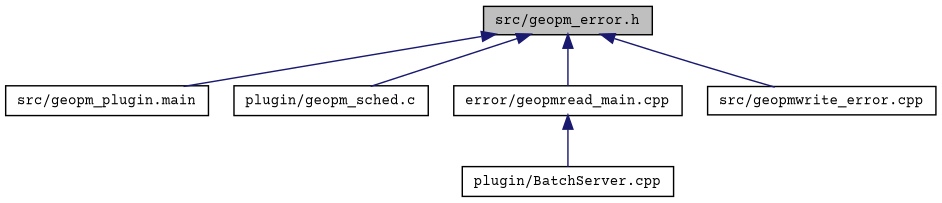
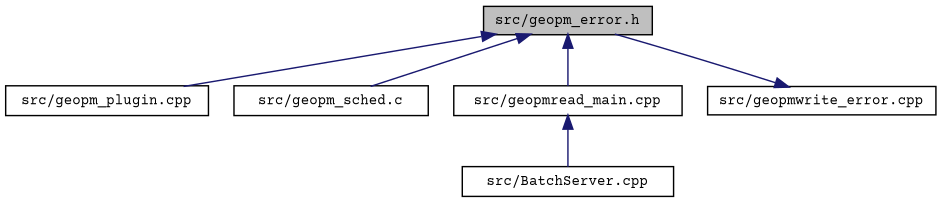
  digraph {
    fontname="Courier Prime"
    node [color=black fillcolor=white fontname="Courier Prime" fontsize=10 shape=record style=filled]
    edge [color=midnightblue dir=back fontname="Courier Prime" fontsize=10 labelfontname=Helvetica labelfontsize=10 style=solid]
    n1 [fillcolor=grey75 fontcolor=black height=0.2 label="src/geopm_error.h" width=0.4]
-   n2 [height=0.2 label="src/geopm_plugin.main" width=0.4]
-   n3 [height=0.2 label="plugin/geopm_sched.c" width=0.4]
-   n4 [height=0.2 label="error/geopmread_main.cpp" width=0.4]
+   n2 [height=0.2 label="src/geopm_plugin.cpp" width=0.4]
+   n3 [height=0.2 label="src/geopm_sched.c" width=0.4]
+   n4 [height=0.2 label="src/geopmread_main.cpp" width=0.4]
    n5 [height=0.2 label="src/geopmwrite_error.cpp" width=0.4]
-   n6 [height=0.2 label="plugin/BatchServer.cpp" width=0.4]
+   n6 [height=0.2 label="src/BatchServer.cpp" width=0.4]
    n1 -> n2
    n1 -> n3
    n1 -> n4
-   n1 -> n5
+   n5 -> n1
    n4 -> n6
  }
